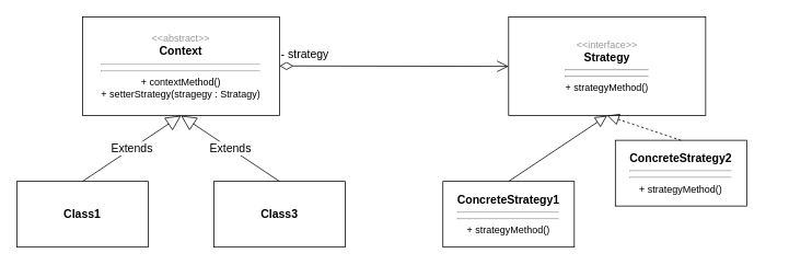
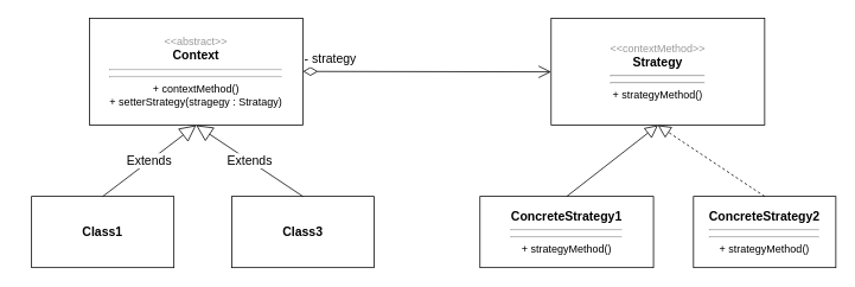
  <mxCell id="0" />
  <mxCell id="1" parent="0" />
  <mxCell id="2" value="&lt;font style=&quot;font-size: 12px;&quot;&gt;&lt;font color=&quot;#999999&quot;&gt;&amp;lt;&amp;lt;abstract&amp;gt;&amp;gt;&lt;/font&gt;&lt;br&gt;&lt;b style=&quot;font-size: 14px;&quot;&gt;Context&lt;br&gt;&lt;/b&gt;&lt;/font&gt;&lt;hr&gt;&lt;hr&gt;+ contextMethod()&lt;br&gt;+ setterStrategy(stragegy : Stratagy)" style="rounded=0;whiteSpace=wrap;html=1;fillColor=default;gradientColor=none;" vertex="1" parent="1"><mxGeometry x="100" y="20" width="240" height="120" as="geometry" /></mxCell>
- <mxCell id="3" value="&lt;span style=&quot;font-size: 14px;&quot;&gt;&lt;b&gt;Class1&lt;/b&gt;&lt;/span&gt;" style="rounded=0;whiteSpace=wrap;html=1;fillColor=default;gradientColor=none;" vertex="1" parent="1"><mxGeometry x="20" y="220" width="160" height="80" as="geometry" /></mxCell>
+ <mxCell id="3" value="&lt;span style=&quot;font-size: 14px;&quot;&gt;&lt;b&gt;Class1&lt;/b&gt;&lt;/span&gt;" style="rounded=0;whiteSpace=wrap;html=1;fillColor=default;gradientColor=none;" vertex="1" parent="1"><mxGeometry x="35" y="220" width="160" height="80" as="geometry" /></mxCell>
  <mxCell id="4" value="&lt;b style=&quot;font-size: 14px;&quot;&gt;Class3&lt;/b&gt;" style="rounded=0;whiteSpace=wrap;html=1;fillColor=default;gradientColor=none;" vertex="1" parent="1"><mxGeometry x="260" y="220" width="160" height="80" as="geometry" /></mxCell>
  <mxCell id="5" value="Extends" style="endArrow=block;endSize=16;endFill=0;html=1;rounded=0;fontSize=14;fontColor=#000000;exitX=0.5;exitY=0;exitDx=0;exitDy=0;entryX=0.5;entryY=1;entryDx=0;entryDy=0;" edge="1" parent="1" source="3" target="2"><mxGeometry width="160" relative="1" as="geometry"><mxPoint x="270" y="250" as="sourcePoint" /><mxPoint x="430" y="250" as="targetPoint" /><Array as="points" /></mxGeometry></mxCell>
  <mxCell id="6" value="Extends" style="endArrow=block;endSize=16;endFill=0;html=1;rounded=0;fontSize=14;fontColor=#000000;exitX=0.5;exitY=0;exitDx=0;exitDy=0;" edge="1" parent="1" source="4"><mxGeometry width="160" relative="1" as="geometry"><mxPoint x="110" y="230" as="sourcePoint" /><mxPoint x="220" y="140" as="targetPoint" /><Array as="points" /></mxGeometry></mxCell>
- <mxCell id="7" value="&lt;font style=&quot;font-size: 12px;&quot;&gt;&lt;font color=&quot;#999999&quot;&gt;&amp;lt;&amp;lt;interface&amp;gt;&amp;gt;&lt;/font&gt;&lt;br&gt;&lt;b style=&quot;font-size: 14px;&quot;&gt;Strategy&lt;/b&gt;&lt;/font&gt;&lt;br&gt;&lt;hr&gt;&lt;hr&gt;+ strategyMethod()" style="rounded=0;whiteSpace=wrap;html=1;fillColor=default;gradientColor=none;" vertex="1" parent="1"><mxGeometry x="619" y="20" width="240" height="120" as="geometry" /></mxCell>
+ <mxCell id="7" value="&lt;font style=&quot;font-size: 12px;&quot;&gt;&lt;font color=&quot;#999999&quot;&gt;&amp;lt;&amp;lt;contextMethod&amp;gt;&amp;gt;&lt;/font&gt;&lt;br&gt;&lt;b style=&quot;font-size: 14px;&quot;&gt;Strategy&lt;/b&gt;&lt;/font&gt;&lt;br&gt;&lt;hr&gt;&lt;hr&gt;+ strategyMethod()" style="rounded=0;whiteSpace=wrap;html=1;fillColor=default;gradientColor=none;" vertex="1" parent="1"><mxGeometry x="619" y="20" width="240" height="120" as="geometry" /></mxCell>
  <mxCell id="8" value="- strategy" style="endArrow=open;html=1;endSize=12;startArrow=diamondThin;startSize=14;startFill=0;edgeStyle=orthogonalEdgeStyle;align=left;verticalAlign=bottom;rounded=0;fontSize=14;fontColor=#000000;entryX=0;entryY=0.5;entryDx=0;entryDy=0;" edge="1" parent="1" target="7"><mxGeometry x="-1" y="3" relative="1" as="geometry"><mxPoint x="340" y="79.5" as="sourcePoint" /><mxPoint x="500" y="79.5" as="targetPoint" /></mxGeometry></mxCell>
- <mxCell id="9" value="&lt;b style=&quot;font-size: 14px;&quot;&gt;ConcreteStrategy1&lt;/b&gt;&lt;hr&gt;&lt;hr&gt;+ strategyMethod()" style="rounded=0;whiteSpace=wrap;html=1;fillColor=default;gradientColor=none;" vertex="1" parent="1"><mxGeometry x="539" y="220" width="160" height="80" as="geometry" /></mxCell>
- <mxCell id="10" value="&lt;b style=&quot;font-size: 14px;&quot;&gt;ConcreteStrategy2&lt;/b&gt;&lt;hr&gt;&lt;hr&gt;+ strategyMethod()" style="rounded=0;whiteSpace=wrap;html=1;fillColor=default;gradientColor=none;" vertex="1" parent="1"><mxGeometry x="749" y="170" width="160" height="80" as="geometry" /></mxCell>
+ <mxCell id="9" value="&lt;b style=&quot;font-size: 14px;&quot;&gt;ConcreteStrategy1&lt;/b&gt;&lt;hr&gt;&lt;hr&gt;+ strategyMethod()" style="rounded=0;whiteSpace=wrap;html=1;fillColor=default;gradientColor=none;" vertex="1" parent="1"><mxGeometry x="539" y="220" width="195" height="80" as="geometry" /></mxCell>
+ <mxCell id="10" value="&lt;b style=&quot;font-size: 14px;&quot;&gt;ConcreteStrategy2&lt;/b&gt;&lt;hr&gt;&lt;hr&gt;+ strategyMethod()" style="rounded=0;whiteSpace=wrap;html=1;fillColor=default;gradientColor=none;" vertex="1" parent="1"><mxGeometry x="779" y="220" width="160" height="80" as="geometry" /></mxCell>
  <mxCell id="11" value="" style="endArrow=block;dashed=0;endFill=0;endSize=12;html=1;rounded=0;fontSize=14;fontColor=#000000;exitX=0.5;exitY=0;exitDx=0;exitDy=0;entryX=0.5;entryY=1;entryDx=0;entryDy=0;" edge="1" parent="1" source="9" target="7"><mxGeometry width="160" relative="1" as="geometry"><mxPoint x="599" y="210" as="sourcePoint" /><mxPoint x="759" y="210" as="targetPoint" /></mxGeometry></mxCell>
  <mxCell id="12" value="" style="endArrow=block;dashed=1;endFill=0;endSize=12;html=1;rounded=0;fontSize=14;fontColor=#000000;exitX=0.5;exitY=0;exitDx=0;exitDy=0;" edge="1" parent="1" source="10"><mxGeometry width="160" relative="1" as="geometry"><mxPoint x="629" y="230" as="sourcePoint" /><mxPoint x="739" y="140" as="targetPoint" /></mxGeometry></mxCell>
